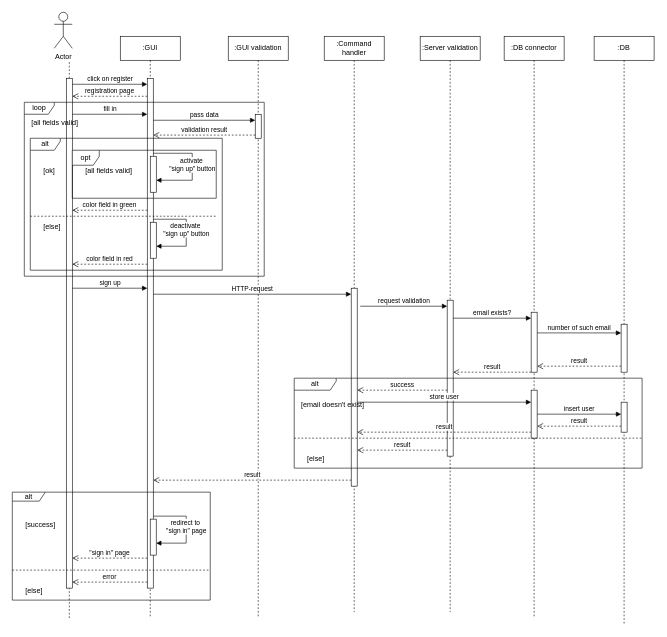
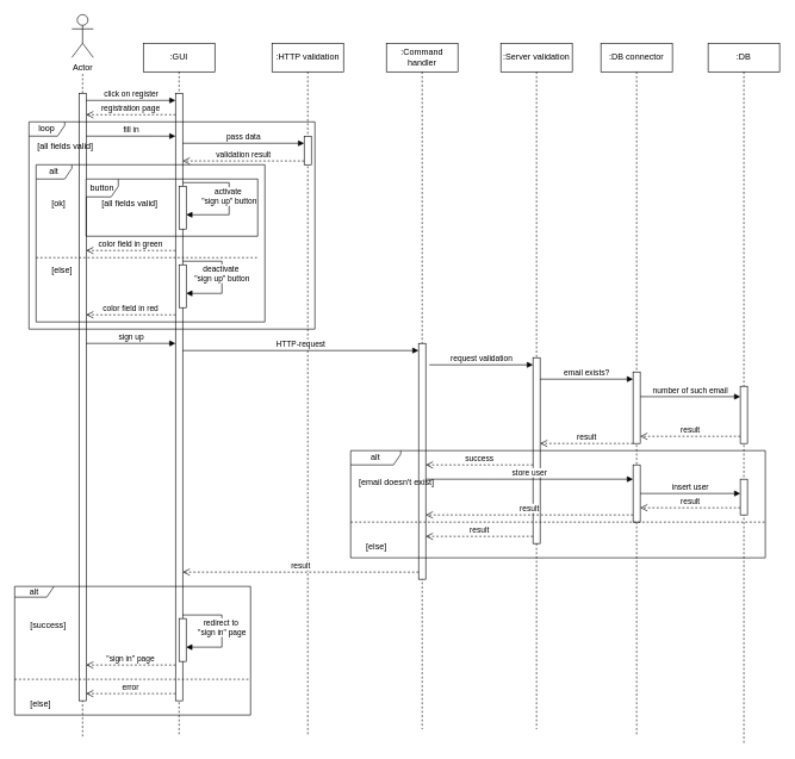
  <mxCell id="0" />
  <mxCell id="1" parent="0" />
  <mxCell id="2" value=":GUI" style="shape=umlLifeline;perimeter=lifelinePerimeter;whiteSpace=wrap;html=1;container=0;dropTarget=0;collapsible=0;recursiveResize=0;outlineConnect=0;portConstraint=eastwest;newEdgeStyle={&quot;edgeStyle&quot;:&quot;elbowEdgeStyle&quot;,&quot;elbow&quot;:&quot;vertical&quot;,&quot;curved&quot;:0,&quot;rounded&quot;:0};" parent="1" vertex="1"><mxGeometry x="200" y="60" width="100" height="970" as="geometry" /></mxCell>
  <mxCell id="3" value="" style="html=1;points=[];perimeter=orthogonalPerimeter;outlineConnect=0;targetShapes=umlLifeline;portConstraint=eastwest;newEdgeStyle={&quot;edgeStyle&quot;:&quot;elbowEdgeStyle&quot;,&quot;elbow&quot;:&quot;vertical&quot;,&quot;curved&quot;:0,&quot;rounded&quot;:0};" parent="2" vertex="1"><mxGeometry x="45" y="70" width="10" height="850" as="geometry" /></mxCell>
  <mxCell id="4" value="" style="html=1;points=[];perimeter=orthogonalPerimeter;outlineConnect=0;targetShapes=umlLifeline;portConstraint=eastwest;newEdgeStyle={&quot;edgeStyle&quot;:&quot;elbowEdgeStyle&quot;,&quot;elbow&quot;:&quot;vertical&quot;,&quot;curved&quot;:0,&quot;rounded&quot;:0};" parent="2" vertex="1"><mxGeometry x="50" y="200" width="10" height="60" as="geometry" /></mxCell>
  <mxCell id="5" value="activate&amp;nbsp;&lt;div&gt;&quot;sign up&quot; button&lt;/div&gt;" style="html=1;verticalAlign=bottom;endArrow=block;edgeStyle=orthogonalEdgeStyle;elbow=horizontal;rounded=0;" parent="2" source="3" target="4" edge="1"><mxGeometry x="0.176" relative="1" as="geometry"><mxPoint x="95" y="194.97" as="sourcePoint" /><Array as="points"><mxPoint x="120" y="195" /><mxPoint x="120" y="240" /></Array><mxPoint x="100" y="259.999" as="targetPoint" /><mxPoint as="offset" /></mxGeometry></mxCell>
- <mxCell id="6" value=":GUI validation" style="shape=umlLifeline;perimeter=lifelinePerimeter;whiteSpace=wrap;html=1;container=0;dropTarget=0;collapsible=0;recursiveResize=0;outlineConnect=0;portConstraint=eastwest;newEdgeStyle={&quot;edgeStyle&quot;:&quot;elbowEdgeStyle&quot;,&quot;elbow&quot;:&quot;vertical&quot;,&quot;curved&quot;:0,&quot;rounded&quot;:0};" parent="1" vertex="1"><mxGeometry x="380" y="60" width="100" height="970" as="geometry" /></mxCell>
+ <mxCell id="6" value=":HTTP validation" style="shape=umlLifeline;perimeter=lifelinePerimeter;whiteSpace=wrap;html=1;container=0;dropTarget=0;collapsible=0;recursiveResize=0;outlineConnect=0;portConstraint=eastwest;newEdgeStyle={&quot;edgeStyle&quot;:&quot;elbowEdgeStyle&quot;,&quot;elbow&quot;:&quot;vertical&quot;,&quot;curved&quot;:0,&quot;rounded&quot;:0};" parent="1" vertex="1"><mxGeometry x="380" y="60" width="100" height="970" as="geometry" /></mxCell>
  <mxCell id="7" value="" style="html=1;points=[];perimeter=orthogonalPerimeter;outlineConnect=0;targetShapes=umlLifeline;portConstraint=eastwest;newEdgeStyle={&quot;edgeStyle&quot;:&quot;elbowEdgeStyle&quot;,&quot;elbow&quot;:&quot;vertical&quot;,&quot;curved&quot;:0,&quot;rounded&quot;:0};" parent="6" vertex="1"><mxGeometry x="45" y="130" width="10" height="40" as="geometry" /></mxCell>
- <mxCell id="8" value="Actor" style="shape=umlActor;verticalLabelPosition=bottom;verticalAlign=top;html=1;outlineConnect=0;" parent="1" vertex="1"><mxGeometry x="90" y="20" width="30" height="60" as="geometry" /></mxCell>
+ <mxCell id="8" value="Actor" style="shape=umlActor;verticalLabelPosition=bottom;verticalAlign=top;html=1;outlineConnect=0;" parent="1" vertex="1"><mxGeometry x="100" y="20" width="30" height="60" as="geometry" /></mxCell>
  <mxCell id="9" value="" style="endArrow=none;dashed=1;html=1;rounded=0;" parent="1" source="20" edge="1"><mxGeometry width="50" height="50" relative="1" as="geometry"><mxPoint x="115" y="650" as="sourcePoint" /><mxPoint x="115" y="100" as="targetPoint" /></mxGeometry></mxCell>
  <mxCell id="10" value=":Command handler" style="shape=umlLifeline;perimeter=lifelinePerimeter;whiteSpace=wrap;html=1;container=0;dropTarget=0;collapsible=0;recursiveResize=0;outlineConnect=0;portConstraint=eastwest;newEdgeStyle={&quot;edgeStyle&quot;:&quot;elbowEdgeStyle&quot;,&quot;elbow&quot;:&quot;vertical&quot;,&quot;curved&quot;:0,&quot;rounded&quot;:0};" parent="1" vertex="1"><mxGeometry x="540" y="60" width="100" height="960" as="geometry" /></mxCell>
  <mxCell id="11" value="" style="html=1;points=[];perimeter=orthogonalPerimeter;outlineConnect=0;targetShapes=umlLifeline;portConstraint=eastwest;newEdgeStyle={&quot;edgeStyle&quot;:&quot;elbowEdgeStyle&quot;,&quot;elbow&quot;:&quot;vertical&quot;,&quot;curved&quot;:0,&quot;rounded&quot;:0};" parent="10" vertex="1"><mxGeometry x="45" y="420" width="10" height="330" as="geometry" /></mxCell>
  <mxCell id="12" value=":Server validation" style="shape=umlLifeline;perimeter=lifelinePerimeter;whiteSpace=wrap;html=1;container=0;dropTarget=0;collapsible=0;recursiveResize=0;outlineConnect=0;portConstraint=eastwest;newEdgeStyle={&quot;edgeStyle&quot;:&quot;elbowEdgeStyle&quot;,&quot;elbow&quot;:&quot;vertical&quot;,&quot;curved&quot;:0,&quot;rounded&quot;:0};" parent="1" vertex="1"><mxGeometry x="700" y="60" width="100" height="960" as="geometry" /></mxCell>
  <mxCell id="13" value="" style="html=1;points=[];perimeter=orthogonalPerimeter;outlineConnect=0;targetShapes=umlLifeline;portConstraint=eastwest;newEdgeStyle={&quot;edgeStyle&quot;:&quot;elbowEdgeStyle&quot;,&quot;elbow&quot;:&quot;vertical&quot;,&quot;curved&quot;:0,&quot;rounded&quot;:0};" parent="12" vertex="1"><mxGeometry x="45" y="440" width="10" height="260" as="geometry" /></mxCell>
  <mxCell id="14" value=":DB connector" style="shape=umlLifeline;perimeter=lifelinePerimeter;whiteSpace=wrap;html=1;container=0;dropTarget=0;collapsible=0;recursiveResize=0;outlineConnect=0;portConstraint=eastwest;newEdgeStyle={&quot;edgeStyle&quot;:&quot;elbowEdgeStyle&quot;,&quot;elbow&quot;:&quot;vertical&quot;,&quot;curved&quot;:0,&quot;rounded&quot;:0};" parent="1" vertex="1"><mxGeometry x="840" y="60" width="100" height="970" as="geometry" /></mxCell>
  <mxCell id="15" value="" style="html=1;points=[];perimeter=orthogonalPerimeter;outlineConnect=0;targetShapes=umlLifeline;portConstraint=eastwest;newEdgeStyle={&quot;edgeStyle&quot;:&quot;elbowEdgeStyle&quot;,&quot;elbow&quot;:&quot;vertical&quot;,&quot;curved&quot;:0,&quot;rounded&quot;:0};" parent="14" vertex="1"><mxGeometry x="45" y="460" width="10" height="100" as="geometry" /></mxCell>
  <mxCell id="16" value="" style="html=1;points=[];perimeter=orthogonalPerimeter;outlineConnect=0;targetShapes=umlLifeline;portConstraint=eastwest;newEdgeStyle={&quot;edgeStyle&quot;:&quot;elbowEdgeStyle&quot;,&quot;elbow&quot;:&quot;vertical&quot;,&quot;curved&quot;:0,&quot;rounded&quot;:0};" parent="14" vertex="1"><mxGeometry x="45" y="590" width="10" height="80" as="geometry" /></mxCell>
  <mxCell id="17" value=":DB" style="shape=umlLifeline;perimeter=lifelinePerimeter;whiteSpace=wrap;html=1;container=0;dropTarget=0;collapsible=0;recursiveResize=0;outlineConnect=0;portConstraint=eastwest;newEdgeStyle={&quot;edgeStyle&quot;:&quot;elbowEdgeStyle&quot;,&quot;elbow&quot;:&quot;vertical&quot;,&quot;curved&quot;:0,&quot;rounded&quot;:0};" parent="1" vertex="1"><mxGeometry x="990" y="60" width="100" height="980" as="geometry" /></mxCell>
  <mxCell id="18" value="" style="html=1;points=[];perimeter=orthogonalPerimeter;outlineConnect=0;targetShapes=umlLifeline;portConstraint=eastwest;newEdgeStyle={&quot;edgeStyle&quot;:&quot;elbowEdgeStyle&quot;,&quot;elbow&quot;:&quot;vertical&quot;,&quot;curved&quot;:0,&quot;rounded&quot;:0};" parent="17" vertex="1"><mxGeometry x="45" y="480" width="10" height="80" as="geometry" /></mxCell>
  <mxCell id="19" value="" style="endArrow=none;dashed=1;html=1;rounded=0;" parent="1" target="20" edge="1"><mxGeometry width="50" height="50" relative="1" as="geometry"><mxPoint x="115" y="1030" as="sourcePoint" /><mxPoint x="115" y="100" as="targetPoint" /></mxGeometry></mxCell>
  <mxCell id="20" value="" style="html=1;points=[];perimeter=orthogonalPerimeter;outlineConnect=0;targetShapes=umlLifeline;portConstraint=eastwest;newEdgeStyle={&quot;edgeStyle&quot;:&quot;elbowEdgeStyle&quot;,&quot;elbow&quot;:&quot;vertical&quot;,&quot;curved&quot;:0,&quot;rounded&quot;:0};" parent="1" vertex="1"><mxGeometry x="110" y="130" width="10" height="850" as="geometry" /></mxCell>
  <mxCell id="21" value="click on register" style="html=1;verticalAlign=bottom;endArrow=block;edgeStyle=elbowEdgeStyle;elbow=horizontal;curved=0;rounded=0;" parent="1" edge="1"><mxGeometry relative="1" as="geometry"><mxPoint x="120" y="140" as="sourcePoint" /><Array as="points"><mxPoint x="180" y="140" /></Array><mxPoint x="245" y="140" as="targetPoint" /></mxGeometry></mxCell>
  <mxCell id="22" value="loop" style="shape=umlFrame;whiteSpace=wrap;html=1;pointerEvents=0;recursiveResize=0;container=1;collapsible=0;width=50;height=20;verticalAlign=middle;" parent="1" vertex="1"><mxGeometry x="40" y="170" width="400" height="290" as="geometry" /></mxCell>
  <mxCell id="23" value="[all fields valid]" style="text;html=1;" parent="22" vertex="1"><mxGeometry width="100" height="20" relative="1" as="geometry"><mxPoint x="10" y="20" as="offset" /></mxGeometry></mxCell>
  <mxCell id="24" value="validation result" style="html=1;verticalAlign=bottom;endArrow=open;dashed=1;endSize=8;edgeStyle=elbowEdgeStyle;elbow=vertical;curved=0;rounded=0;" parent="22" source="7" target="3" edge="1"><mxGeometry relative="1" as="geometry"><mxPoint x="180" y="54.71" as="targetPoint" /><Array as="points"><mxPoint x="275" y="54.71" /></Array><mxPoint x="350" y="59.93" as="sourcePoint" /></mxGeometry></mxCell>
  <mxCell id="25" value="alt" style="shape=umlFrame;whiteSpace=wrap;html=1;pointerEvents=0;recursiveResize=0;container=1;collapsible=0;width=50;height=20;" parent="22" vertex="1"><mxGeometry x="10" y="60" width="320" height="220" as="geometry" /></mxCell>
  <mxCell id="26" value="[ok]" style="text;html=1;" parent="25" vertex="1"><mxGeometry width="100" height="20" relative="1" as="geometry"><mxPoint x="20" y="40" as="offset" /></mxGeometry></mxCell>
  <mxCell id="27" value="[else]" style="line;strokeWidth=1;dashed=1;labelPosition=center;verticalLabelPosition=bottom;align=left;verticalAlign=middle;spacingLeft=20;spacingTop=15;html=1;whiteSpace=wrap;" parent="25" vertex="1"><mxGeometry y="125" width="310" height="10" as="geometry" /></mxCell>
- <mxCell id="28" value="opt" style="shape=umlFrame;whiteSpace=wrap;html=1;pointerEvents=0;recursiveResize=0;container=1;collapsible=0;width=45;height=25;" parent="25" vertex="1"><mxGeometry x="70" y="20" width="240" height="80" as="geometry" /></mxCell>
+ <mxCell id="28" value="button" style="shape=umlFrame;whiteSpace=wrap;html=1;pointerEvents=0;recursiveResize=0;container=1;collapsible=0;width=45;height=25;" parent="25" vertex="1"><mxGeometry x="70" y="20" width="240" height="80" as="geometry" /></mxCell>
  <mxCell id="29" value="[all fields valid]" style="text;html=1;" parent="28" vertex="1"><mxGeometry width="100" height="20" relative="1" as="geometry"><mxPoint x="20" y="20" as="offset" /></mxGeometry></mxCell>
  <mxCell id="30" value="" style="html=1;points=[];perimeter=orthogonalPerimeter;outlineConnect=0;targetShapes=umlLifeline;portConstraint=eastwest;newEdgeStyle={&quot;edgeStyle&quot;:&quot;elbowEdgeStyle&quot;,&quot;elbow&quot;:&quot;vertical&quot;,&quot;curved&quot;:0,&quot;rounded&quot;:0};" parent="25" vertex="1"><mxGeometry x="200" y="140" width="10" height="60" as="geometry" /></mxCell>
  <mxCell id="31" value="registration page" style="html=1;verticalAlign=bottom;endArrow=open;dashed=1;endSize=8;edgeStyle=elbowEdgeStyle;elbow=vertical;curved=0;rounded=0;" parent="1" edge="1"><mxGeometry relative="1" as="geometry"><mxPoint x="120" y="160" as="targetPoint" /><Array as="points"><mxPoint x="190" y="160" /></Array><mxPoint x="245" y="160" as="sourcePoint" /></mxGeometry></mxCell>
  <mxCell id="32" value="fill in" style="html=1;verticalAlign=bottom;endArrow=block;edgeStyle=elbowEdgeStyle;elbow=horizontal;curved=0;rounded=0;" parent="1" source="20" target="3" edge="1"><mxGeometry relative="1" as="geometry"><mxPoint x="130" y="190" as="sourcePoint" /><Array as="points"><mxPoint x="215" y="190" /></Array><mxPoint x="300" y="190" as="targetPoint" /></mxGeometry></mxCell>
  <mxCell id="33" value="pass data" style="html=1;verticalAlign=bottom;endArrow=block;edgeStyle=elbowEdgeStyle;elbow=horizontal;curved=0;rounded=0;" parent="1" source="3" target="7" edge="1"><mxGeometry relative="1" as="geometry"><mxPoint x="130" y="200" as="sourcePoint" /><Array as="points"><mxPoint x="290" y="200" /></Array><mxPoint x="255" y="200" as="targetPoint" /></mxGeometry></mxCell>
  <mxCell id="34" value="color field in green" style="html=1;verticalAlign=bottom;endArrow=open;dashed=1;endSize=8;edgeStyle=elbowEdgeStyle;elbow=vertical;curved=0;rounded=0;" parent="1" source="3" target="20" edge="1"><mxGeometry relative="1" as="geometry"><mxPoint x="110" y="350" as="targetPoint" /><Array as="points"><mxPoint x="170" y="350" /></Array><mxPoint x="235" y="350" as="sourcePoint" /></mxGeometry></mxCell>
  <mxCell id="35" value="color field in red" style="html=1;verticalAlign=bottom;endArrow=open;dashed=1;endSize=8;edgeStyle=elbowEdgeStyle;elbow=vertical;curved=0;rounded=0;" parent="1" source="3" target="20" edge="1"><mxGeometry relative="1" as="geometry"><mxPoint x="110" y="440" as="targetPoint" /><Array as="points"><mxPoint x="180" y="440" /></Array><mxPoint x="235" y="440" as="sourcePoint" /></mxGeometry></mxCell>
  <mxCell id="36" value="deactivate&amp;nbsp;&lt;div&gt;&quot;sign up&quot; button&lt;/div&gt;" style="html=1;verticalAlign=bottom;endArrow=block;edgeStyle=orthogonalEdgeStyle;elbow=horizontal;rounded=0;" parent="1" source="3" target="30" edge="1"><mxGeometry x="0.176" relative="1" as="geometry"><mxPoint x="245" y="365" as="sourcePoint" /><Array as="points"><mxPoint x="310" y="365" /><mxPoint x="310" y="410" /></Array><mxPoint x="290" y="429.999" as="targetPoint" /><mxPoint as="offset" /></mxGeometry></mxCell>
  <mxCell id="37" value="sign up" style="html=1;verticalAlign=bottom;endArrow=block;edgeStyle=elbowEdgeStyle;elbow=horizontal;curved=0;rounded=0;" parent="1" edge="1"><mxGeometry relative="1" as="geometry"><mxPoint x="120" y="480" as="sourcePoint" /><Array as="points" /><mxPoint x="245" y="480" as="targetPoint" /></mxGeometry></mxCell>
  <mxCell id="38" value="HTTP-request" style="html=1;verticalAlign=bottom;endArrow=block;elbow=horizontal;rounded=0;" parent="1" edge="1"><mxGeometry relative="1" as="geometry"><mxPoint x="255" y="490" as="sourcePoint" /><mxPoint x="585" y="490" as="targetPoint" /></mxGeometry></mxCell>
  <mxCell id="39" value="request validation" style="html=1;verticalAlign=bottom;endArrow=block;elbow=horizontal;rounded=0;" parent="1" target="13" edge="1"><mxGeometry relative="1" as="geometry"><mxPoint x="600" y="510" as="sourcePoint" /><Array as="points"><mxPoint x="745" y="510" /></Array><mxPoint x="750" y="510" as="targetPoint" /></mxGeometry></mxCell>
  <mxCell id="40" value="email exists?" style="html=1;verticalAlign=bottom;endArrow=block;elbow=horizontal;rounded=0;" parent="1" source="13" target="15" edge="1"><mxGeometry relative="1" as="geometry"><mxPoint x="610" y="520" as="sourcePoint" /><Array as="points"><mxPoint x="830" y="530" /></Array><mxPoint x="755" y="520" as="targetPoint" /></mxGeometry></mxCell>
  <mxCell id="41" value="number of such email" style="html=1;verticalAlign=bottom;endArrow=block;elbow=horizontal;rounded=0;" parent="1" edge="1"><mxGeometry relative="1" as="geometry"><mxPoint x="895" y="554.52" as="sourcePoint" /><Array as="points" /><mxPoint x="1035" y="554.52" as="targetPoint" /></mxGeometry></mxCell>
  <mxCell id="42" value="result" style="html=1;verticalAlign=bottom;endArrow=open;dashed=1;endSize=8;edgeStyle=elbowEdgeStyle;elbow=vertical;curved=0;rounded=0;" parent="1" source="18" target="15" edge="1"><mxGeometry relative="1" as="geometry"><mxPoint x="920" y="610" as="targetPoint" /><Array as="points"><mxPoint x="995" y="610" /></Array><mxPoint x="1060" y="610" as="sourcePoint" /></mxGeometry></mxCell>
  <mxCell id="43" value="alt" style="shape=umlFrame;whiteSpace=wrap;html=1;pointerEvents=0;recursiveResize=0;container=1;collapsible=0;width=70;height=20;" parent="1" vertex="1"><mxGeometry x="490" y="630" width="580" height="150" as="geometry" /></mxCell>
  <mxCell id="44" value="[email doesn't exist]" style="text;html=1;" parent="43" vertex="1"><mxGeometry width="100" height="20" relative="1" as="geometry"><mxPoint x="10" y="30" as="offset" /></mxGeometry></mxCell>
  <mxCell id="45" value="[else]" style="line;strokeWidth=1;dashed=1;labelPosition=center;verticalLabelPosition=bottom;align=left;verticalAlign=top;spacingLeft=20;spacingTop=15;html=1;whiteSpace=wrap;" parent="43" vertex="1"><mxGeometry y="95" width="580" height="10" as="geometry" /></mxCell>
  <mxCell id="46" value="insert user" style="html=1;verticalAlign=bottom;endArrow=block;elbow=horizontal;rounded=0;" parent="43" edge="1"><mxGeometry relative="1" as="geometry"><mxPoint x="405" y="60" as="sourcePoint" /><Array as="points" /><mxPoint x="545" y="60" as="targetPoint" /></mxGeometry></mxCell>
  <mxCell id="47" value="result" style="html=1;verticalAlign=bottom;endArrow=open;dashed=1;endSize=8;edgeStyle=elbowEdgeStyle;elbow=vertical;curved=0;rounded=0;" parent="43" edge="1"><mxGeometry relative="1" as="geometry"><mxPoint x="405" y="80" as="targetPoint" /><Array as="points"><mxPoint x="510" y="80" /></Array><mxPoint x="545" y="80" as="sourcePoint" /></mxGeometry></mxCell>
  <mxCell id="48" value="result" style="html=1;verticalAlign=bottom;endArrow=open;dashed=1;endSize=8;edgeStyle=elbowEdgeStyle;elbow=vertical;curved=0;rounded=0;" parent="43" edge="1"><mxGeometry relative="1" as="geometry"><mxPoint x="105" y="90" as="targetPoint" /><Array as="points"><mxPoint x="290" y="90" /></Array><mxPoint x="395" y="90" as="sourcePoint" /></mxGeometry></mxCell>
  <mxCell id="49" value="" style="html=1;points=[];perimeter=orthogonalPerimeter;outlineConnect=0;targetShapes=umlLifeline;portConstraint=eastwest;newEdgeStyle={&quot;edgeStyle&quot;:&quot;elbowEdgeStyle&quot;,&quot;elbow&quot;:&quot;vertical&quot;,&quot;curved&quot;:0,&quot;rounded&quot;:0};" parent="43" vertex="1"><mxGeometry x="545" y="40" width="10" height="50" as="geometry" /></mxCell>
  <mxCell id="50" value="result" style="html=1;verticalAlign=bottom;endArrow=open;dashed=1;endSize=8;edgeStyle=elbowEdgeStyle;elbow=vertical;curved=0;rounded=0;" parent="1" source="15" target="13" edge="1"><mxGeometry relative="1" as="geometry"><mxPoint x="905" y="620" as="targetPoint" /><Array as="points"><mxPoint x="820" y="620" /></Array><mxPoint x="1045" y="620" as="sourcePoint" /></mxGeometry></mxCell>
  <mxCell id="51" value="result" style="html=1;verticalAlign=bottom;endArrow=open;dashed=1;endSize=8;edgeStyle=elbowEdgeStyle;elbow=vertical;curved=0;rounded=0;" parent="1" source="11" target="3" edge="1"><mxGeometry relative="1" as="geometry"><mxPoint x="120" y="800" as="targetPoint" /><Array as="points"><mxPoint x="490" y="800" /></Array><mxPoint x="745" y="800" as="sourcePoint" /></mxGeometry></mxCell>
  <mxCell id="52" value="store user" style="html=1;verticalAlign=bottom;endArrow=block;elbow=horizontal;rounded=0;" parent="1" source="11" target="16" edge="1"><mxGeometry relative="1" as="geometry"><mxPoint x="600" y="670" as="sourcePoint" /><Array as="points"><mxPoint x="690" y="670" /></Array><mxPoint x="890" y="670" as="targetPoint" /></mxGeometry></mxCell>
  <mxCell id="53" value="result" style="html=1;verticalAlign=bottom;endArrow=open;dashed=1;endSize=8;edgeStyle=elbowEdgeStyle;elbow=vertical;curved=0;rounded=0;" parent="1" source="13" target="11" edge="1"><mxGeometry relative="1" as="geometry"><mxPoint x="600" y="750" as="targetPoint" /><Array as="points"><mxPoint x="695" y="750" /></Array><mxPoint x="750" y="750" as="sourcePoint" /></mxGeometry></mxCell>
  <mxCell id="54" value="success" style="html=1;verticalAlign=bottom;endArrow=open;dashed=1;endSize=8;edgeStyle=elbowEdgeStyle;elbow=vertical;curved=0;rounded=0;" parent="1" source="13" target="11" edge="1"><mxGeometry relative="1" as="geometry"><mxPoint x="760" y="650" as="targetPoint" /><Array as="points"><mxPoint x="680" y="650" /></Array><mxPoint x="890" y="650" as="sourcePoint" /></mxGeometry></mxCell>
  <mxCell id="55" value="alt" style="shape=umlFrame;whiteSpace=wrap;html=1;pointerEvents=0;recursiveResize=0;container=1;collapsible=0;width=55;height=15;" parent="1" vertex="1"><mxGeometry x="20" y="820" width="330" height="180" as="geometry" /></mxCell>
  <mxCell id="56" value="[success]" style="text;html=1;" parent="55" vertex="1"><mxGeometry width="100" height="20" relative="1" as="geometry"><mxPoint x="20" y="40" as="offset" /></mxGeometry></mxCell>
  <mxCell id="57" value="[else]" style="line;strokeWidth=1;dashed=1;labelPosition=center;verticalLabelPosition=bottom;align=left;verticalAlign=top;spacingLeft=20;spacingTop=15;html=1;whiteSpace=wrap;" parent="55" vertex="1"><mxGeometry y="125" width="330" height="10" as="geometry" /></mxCell>
  <mxCell id="58" value="" style="html=1;points=[];perimeter=orthogonalPerimeter;outlineConnect=0;targetShapes=umlLifeline;portConstraint=eastwest;newEdgeStyle={&quot;edgeStyle&quot;:&quot;elbowEdgeStyle&quot;,&quot;elbow&quot;:&quot;vertical&quot;,&quot;curved&quot;:0,&quot;rounded&quot;:0};" parent="55" vertex="1"><mxGeometry x="229.94" y="45" width="10" height="60" as="geometry" /></mxCell>
  <mxCell id="59" value="redirect to&amp;nbsp;&lt;div&gt;&quot;sign in&quot; page&lt;/div&gt;" style="html=1;verticalAlign=bottom;endArrow=block;edgeStyle=orthogonalEdgeStyle;elbow=horizontal;rounded=0;" parent="55" target="58" edge="1"><mxGeometry x="0.176" relative="1" as="geometry"><mxPoint x="234.94" y="40" as="sourcePoint" /><Array as="points"><mxPoint x="289.94" y="40" /><mxPoint x="289.94" y="85" /></Array><mxPoint x="269.94" y="104.999" as="targetPoint" /><mxPoint as="offset" /></mxGeometry></mxCell>
  <mxCell id="60" value="error" style="html=1;verticalAlign=bottom;endArrow=open;dashed=1;endSize=8;edgeStyle=elbowEdgeStyle;elbow=vertical;curved=0;rounded=0;" parent="55" edge="1"><mxGeometry relative="1" as="geometry"><mxPoint x="100" y="150" as="targetPoint" /><Array as="points"><mxPoint x="172.5" y="150" /></Array><mxPoint x="225" y="150" as="sourcePoint" /></mxGeometry></mxCell>
  <mxCell id="61" value="&quot;sign in&quot; page" style="html=1;verticalAlign=bottom;endArrow=open;dashed=1;endSize=8;edgeStyle=elbowEdgeStyle;elbow=vertical;curved=0;rounded=0;" parent="1" source="3" target="20" edge="1"><mxGeometry relative="1" as="geometry"><mxPoint x="120" y="925" as="targetPoint" /><Array as="points"><mxPoint x="180" y="930" /></Array><mxPoint x="245" y="925" as="sourcePoint" /></mxGeometry></mxCell>
